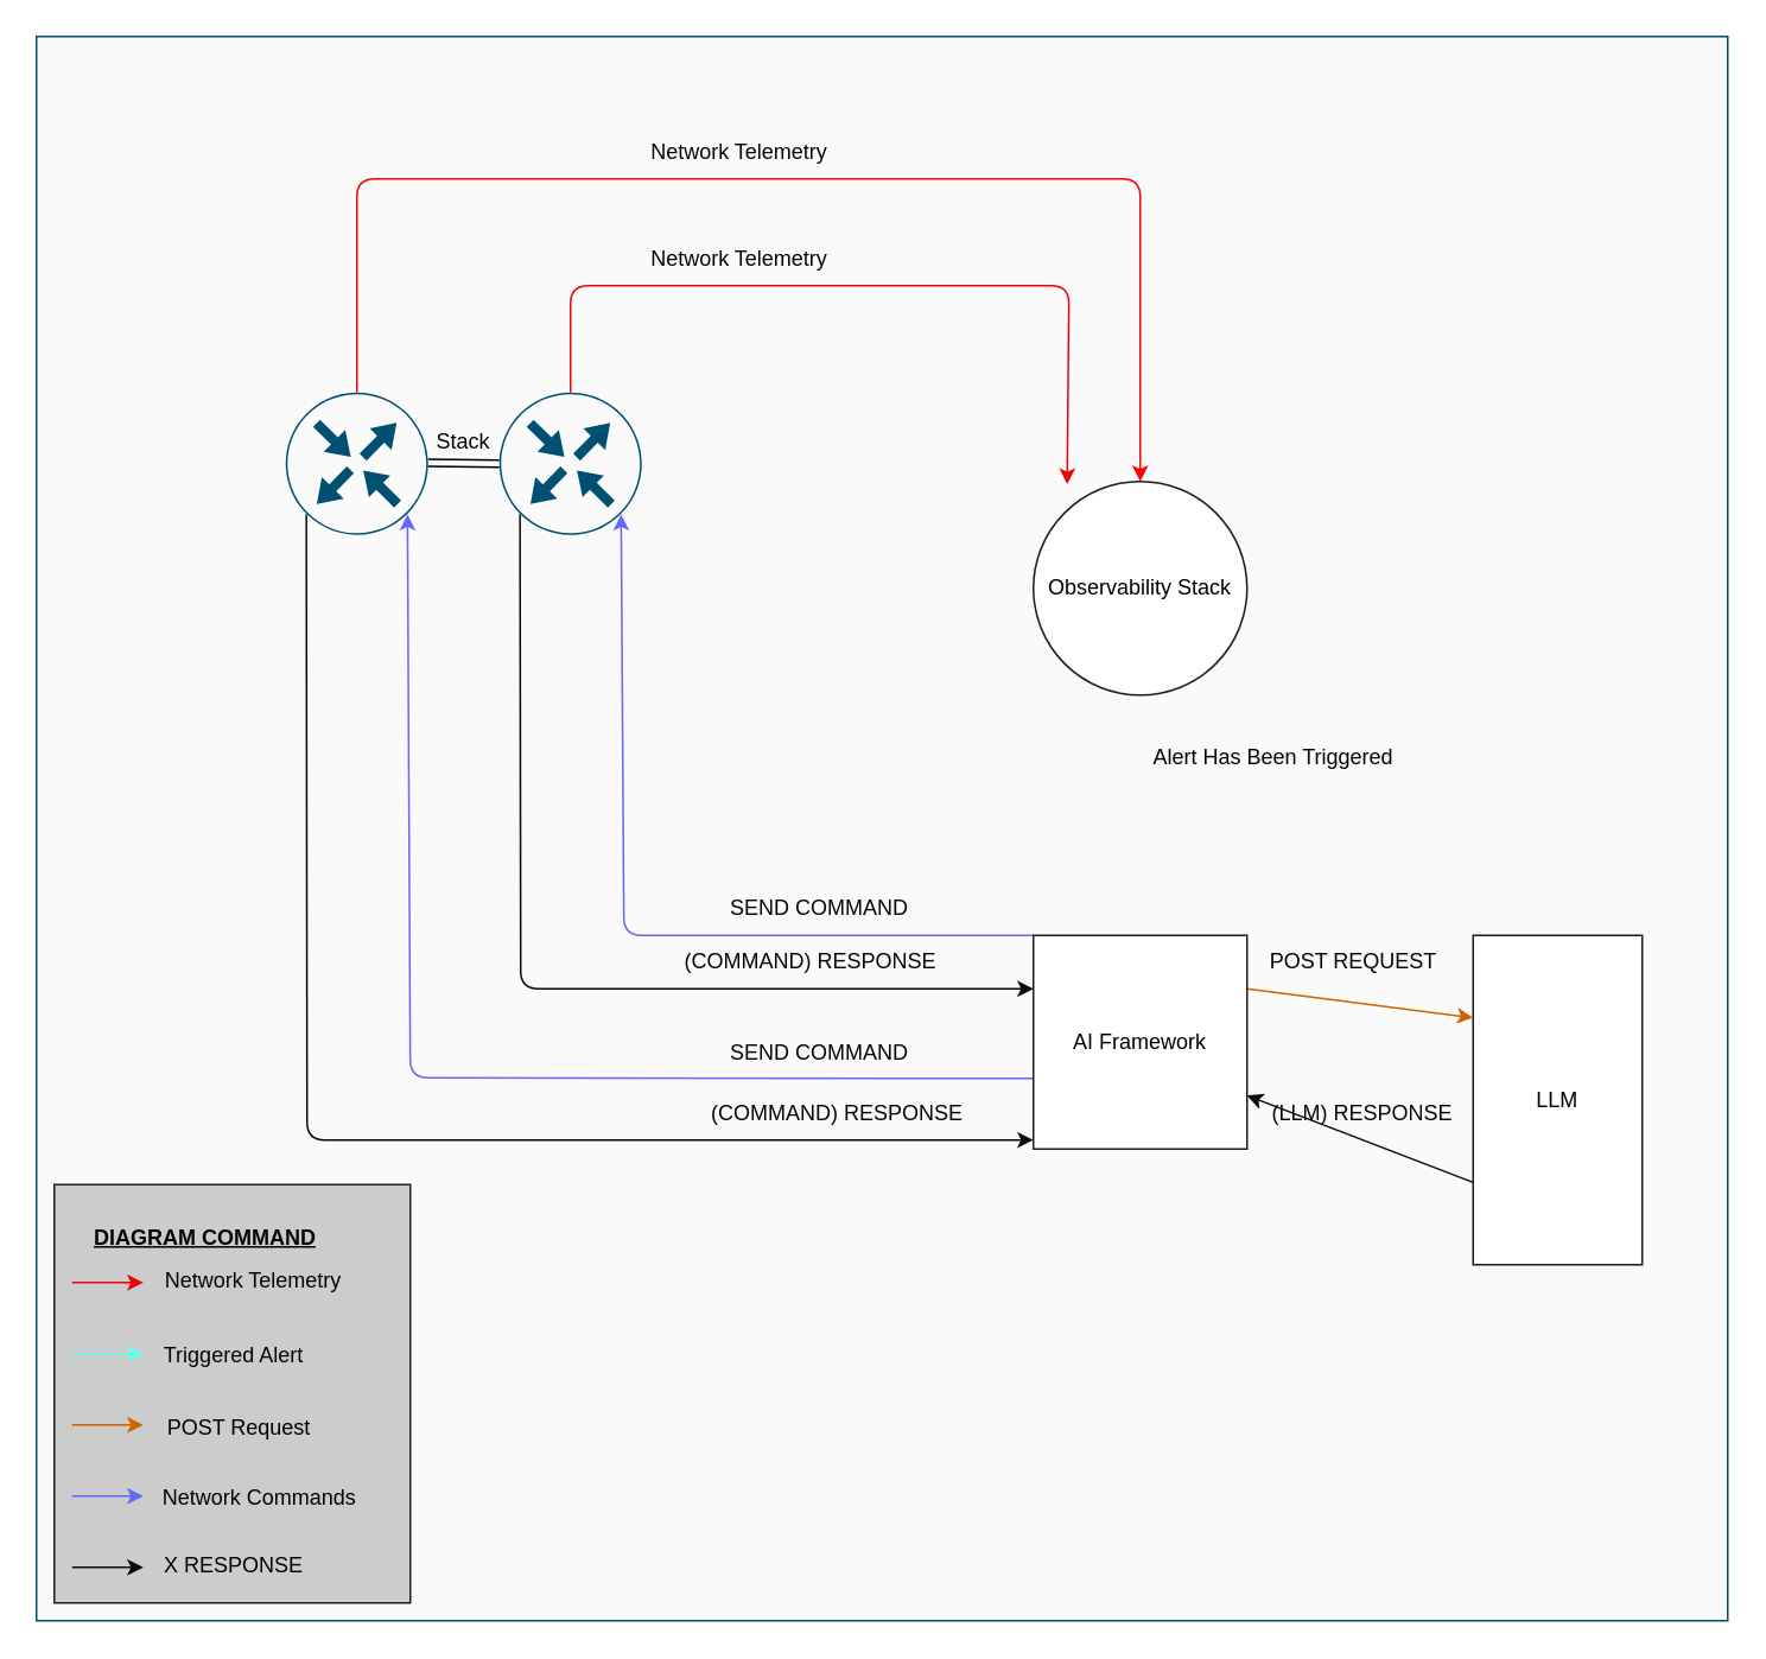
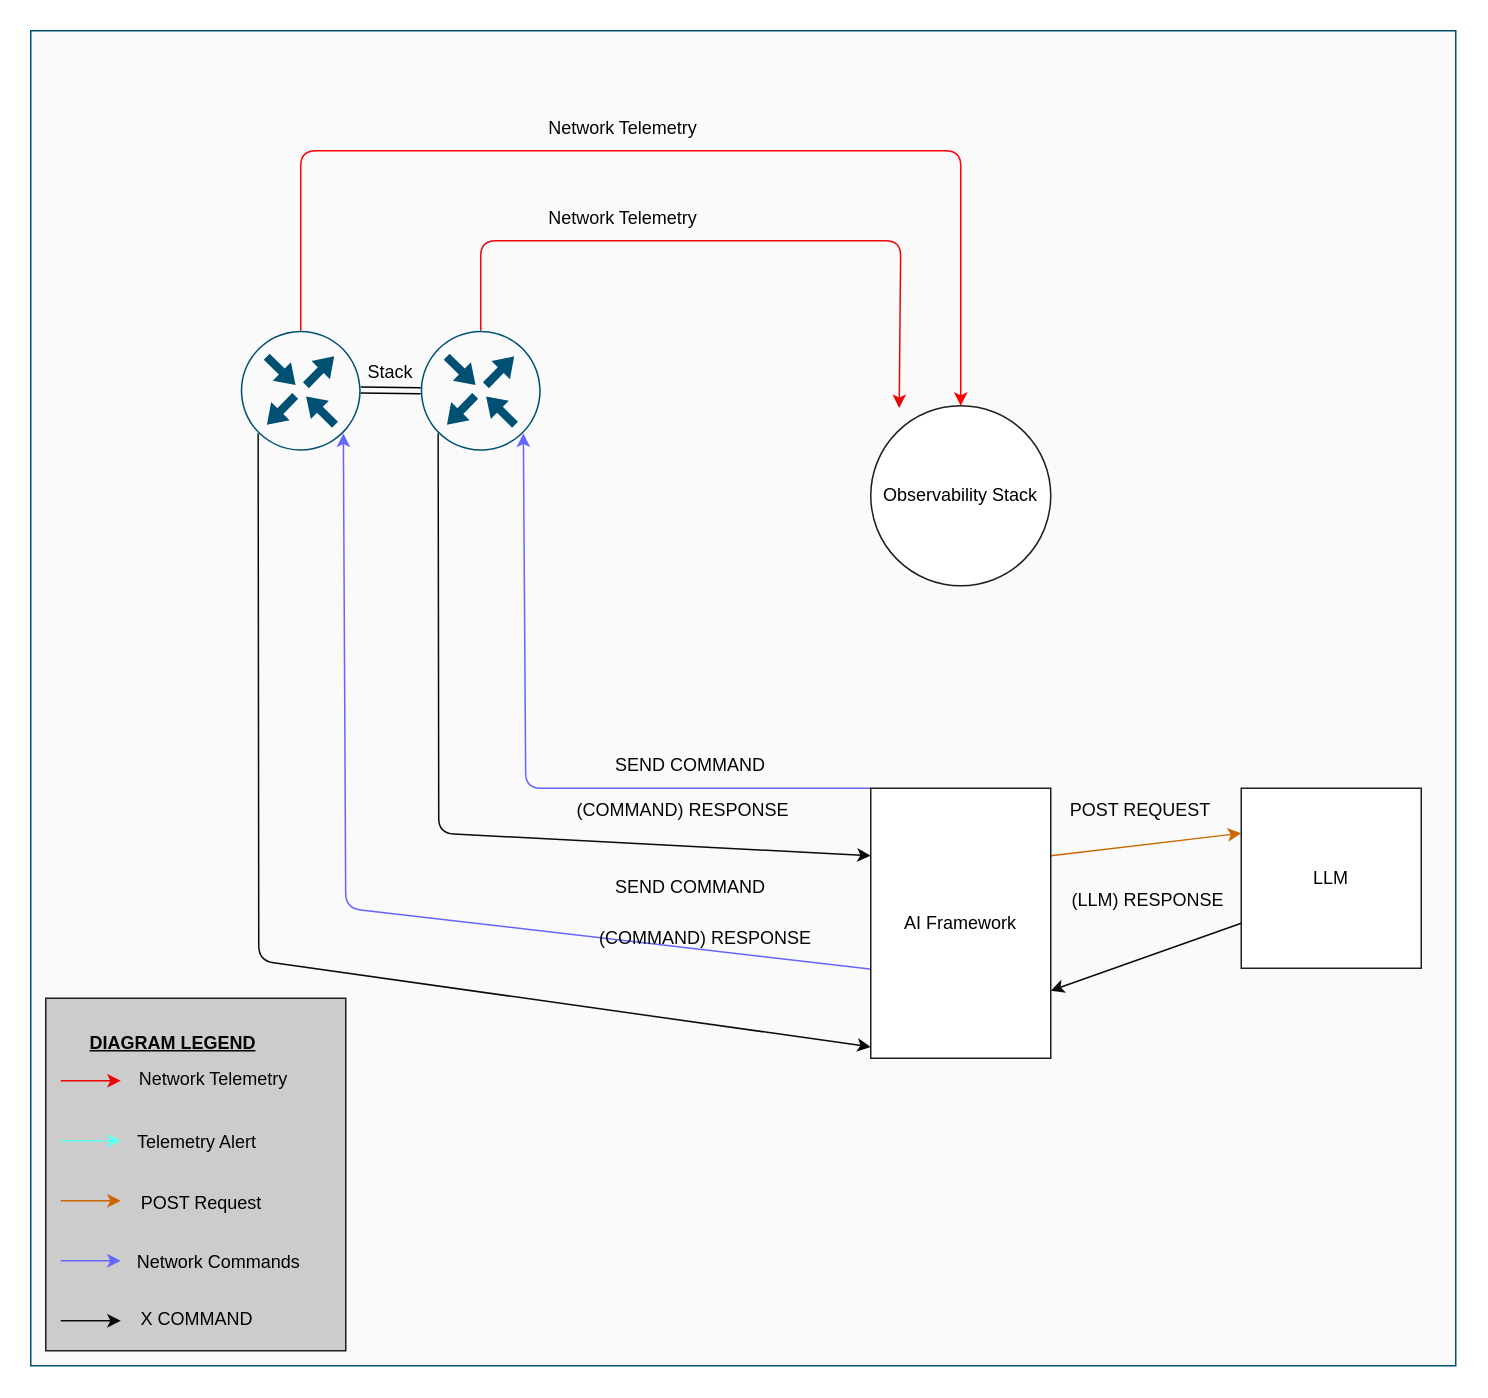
  <mxCell id="0" />
  <mxCell id="1" parent="0" />
  <mxCell id="2" value="" style="whiteSpace=wrap;html=1;verticalAlign=top;fillColor=#FAFAFA;strokeColor=#005073;sketch=0;" parent="1" vertex="1"><mxGeometry x="20" y="20" width="950" height="890" as="geometry" /></mxCell>
  <mxCell id="3" value="" style="rounded=0;whiteSpace=wrap;html=1;strokeColor=#1F1F1F;fontColor=#000000;fillColor=#CCCCCC;" vertex="1" parent="1"><mxGeometry x="30" y="665" width="200" height="235" as="geometry" /></mxCell>
  <mxCell id="4" style="edgeStyle=none;html=1;entryX=0.5;entryY=0;entryDx=0;entryDy=0;strokeColor=#FF0000;" edge="1" parent="1" source="6" target="10"><mxGeometry relative="1" as="geometry"><Array as="points"><mxPoint x="200" y="100" /><mxPoint x="640" y="100" /></Array></mxGeometry></mxCell>
  <mxCell id="5" style="edgeStyle=none;html=1;entryX=0;entryY=0.958;entryDx=0;entryDy=0;strokeColor=#0A0A0A;exitX=0.145;exitY=0.855;exitDx=0;exitDy=0;exitPerimeter=0;entryPerimeter=0;" edge="1" parent="1" source="6" target="14"><mxGeometry relative="1" as="geometry"><Array as="points"><mxPoint x="172" y="640" /></Array></mxGeometry></mxCell>
  <mxCell id="6" value="" style="sketch=0;points=[[0.5,0,0],[1,0.5,0],[0.5,1,0],[0,0.5,0],[0.145,0.145,0],[0.856,0.145,0],[0.855,0.856,0],[0.145,0.855,0]];verticalLabelPosition=bottom;html=1;verticalAlign=top;aspect=fixed;align=center;pointerEvents=1;shape=mxgraph.cisco19.rect;prIcon=router;fillColor=#FAFAFA;strokeColor=#005073;" parent="1" vertex="1"><mxGeometry x="160" y="220" width="80" height="80" as="geometry" /></mxCell>
  <mxCell id="7" style="edgeStyle=none;html=1;entryX=0.158;entryY=0.013;entryDx=0;entryDy=0;strokeColor=#EB0505;exitX=0.5;exitY=0;exitDx=0;exitDy=0;exitPerimeter=0;entryPerimeter=0;" edge="1" parent="1" source="9" target="10"><mxGeometry relative="1" as="geometry"><Array as="points"><mxPoint x="320" y="160" /><mxPoint x="600" y="160" /></Array></mxGeometry></mxCell>
  <mxCell id="8" style="edgeStyle=none;html=1;entryX=0;entryY=0.25;entryDx=0;entryDy=0;strokeColor=#0A0A0A;exitX=0.145;exitY=0.855;exitDx=0;exitDy=0;exitPerimeter=0;" edge="1" parent="1" source="9" target="14"><mxGeometry relative="1" as="geometry"><Array as="points"><mxPoint x="292" y="555" /></Array></mxGeometry></mxCell>
  <mxCell id="9" value="" style="sketch=0;points=[[0.5,0,0],[1,0.5,0],[0.5,1,0],[0,0.5,0],[0.145,0.145,0],[0.856,0.145,0],[0.855,0.856,0],[0.145,0.855,0]];verticalLabelPosition=bottom;html=1;verticalAlign=top;aspect=fixed;align=center;pointerEvents=1;shape=mxgraph.cisco19.rect;prIcon=router;fillColor=#FAFAFA;strokeColor=#005073;" vertex="1" parent="1"><mxGeometry x="280" y="220" width="80" height="80" as="geometry" /></mxCell>
  <mxCell id="10" value="&lt;font color=&quot;#000000&quot;&gt;Observability Stack&lt;/font&gt;" style="ellipse;whiteSpace=wrap;html=1;aspect=fixed;strokeColor=#1F1F1F;fillColor=#FFFFFF;" vertex="1" parent="1"><mxGeometry x="580" y="270" width="120" height="120" as="geometry" /></mxCell>
  <mxCell id="11" style="edgeStyle=none;html=1;exitX=1;exitY=0.25;exitDx=0;exitDy=0;entryX=0;entryY=0.25;entryDx=0;entryDy=0;strokeColor=#CC6600;" edge="1" parent="1" source="14" target="16"><mxGeometry relative="1" as="geometry" /></mxCell>
  <mxCell id="12" style="edgeStyle=none;html=1;exitX=0.006;exitY=0.67;exitDx=0;exitDy=0;entryX=0.855;entryY=0.856;entryDx=0;entryDy=0;entryPerimeter=0;strokeColor=#6666FF;exitPerimeter=0;" edge="1" parent="1" source="14" target="6"><mxGeometry relative="1" as="geometry"><Array as="points"><mxPoint x="230" y="605" /></Array></mxGeometry></mxCell>
  <mxCell id="13" style="edgeStyle=none;html=1;exitX=0;exitY=0;exitDx=0;exitDy=0;entryX=0.855;entryY=0.856;entryDx=0;entryDy=0;entryPerimeter=0;strokeColor=#6666FF;" edge="1" parent="1" source="14" target="9"><mxGeometry relative="1" as="geometry"><Array as="points"><mxPoint x="350" y="525" /></Array></mxGeometry></mxCell>
- <mxCell id="14" value="AI &lt;font color=&quot;#000000&quot;&gt;Framework&lt;/font&gt;" style="whiteSpace=wrap;html=1;aspect=fixed;strokeColor=#1F1F1F;fillColor=#FFFFFF;" vertex="1" parent="1"><mxGeometry x="580" y="525" width="120" height="120" as="geometry" /></mxCell>
+ <mxCell id="14" value="AI &lt;font color=&quot;#000000&quot;&gt;Framework&lt;/font&gt;" style="whiteSpace=wrap;html=1;aspect=fixed;strokeColor=#1F1F1F;fillColor=#FFFFFF;" vertex="1" parent="1"><mxGeometry x="580" y="525" width="120" height="180" as="geometry" /></mxCell>
  <mxCell id="15" style="edgeStyle=none;html=1;exitX=0;exitY=0.75;exitDx=0;exitDy=0;entryX=1;entryY=0.75;entryDx=0;entryDy=0;strokeColor=#0A0A0A;" edge="1" parent="1" source="16" target="14"><mxGeometry relative="1" as="geometry" /></mxCell>
- <mxCell id="16" value="&lt;font color=&quot;#000000&quot;&gt;LLM&lt;/font&gt;" style="whiteSpace=wrap;html=1;aspect=fixed;strokeColor=#1F1F1F;fillColor=#FFFFFF;" vertex="1" parent="1"><mxGeometry x="827" y="525" width="95" height="185" as="geometry" /></mxCell>
- <mxCell id="17" value="&lt;u&gt;&lt;b&gt;DIAGRAM COMMAND&lt;/b&gt;&lt;/u&gt;" style="text;html=1;strokeColor=none;fillColor=none;align=center;verticalAlign=middle;whiteSpace=wrap;rounded=0;fontColor=#050505;" vertex="1" parent="1"><mxGeometry x="20" y="680" width="190" height="30" as="geometry" /></mxCell>
+ <mxCell id="16" value="&lt;font color=&quot;#000000&quot;&gt;LLM&lt;/font&gt;" style="whiteSpace=wrap;html=1;aspect=fixed;strokeColor=#1F1F1F;fillColor=#FFFFFF;" vertex="1" parent="1"><mxGeometry x="827" y="525" width="120" height="120" as="geometry" /></mxCell>
+ <mxCell id="17" value="&lt;u&gt;&lt;b&gt;DIAGRAM LEGEND&lt;/b&gt;&lt;/u&gt;" style="text;html=1;strokeColor=none;fillColor=none;align=center;verticalAlign=middle;whiteSpace=wrap;rounded=0;fontColor=#050505;" vertex="1" parent="1"><mxGeometry x="20" y="680" width="190" height="30" as="geometry" /></mxCell>
  <mxCell id="18" style="edgeStyle=none;html=1;strokeColor=#EB0505;" edge="1" parent="1"><mxGeometry relative="1" as="geometry"><mxPoint x="40" y="720" as="sourcePoint" /><mxPoint x="80" y="720" as="targetPoint" /><Array as="points"><mxPoint x="50" y="720" /></Array></mxGeometry></mxCell>
  <mxCell id="19" style="edgeStyle=none;html=1;exitX=0.5;exitY=1;exitDx=0;exitDy=0;strokeColor=#63FFEF;" edge="1" parent="1"><mxGeometry relative="1" as="geometry"><mxPoint x="40" y="760" as="sourcePoint" /><mxPoint x="80" y="760" as="targetPoint" /></mxGeometry></mxCell>
  <mxCell id="20" style="edgeStyle=none;html=1;exitX=1;exitY=0.25;exitDx=0;exitDy=0;strokeColor=#CC6600;" edge="1" parent="1"><mxGeometry relative="1" as="geometry"><mxPoint x="40" y="800" as="sourcePoint" /><mxPoint x="80" y="800" as="targetPoint" /></mxGeometry></mxCell>
  <mxCell id="21" style="edgeStyle=none;html=1;strokeColor=#0A0A0A;" edge="1" parent="1"><mxGeometry relative="1" as="geometry"><mxPoint x="40" y="880" as="sourcePoint" /><mxPoint x="80" y="880" as="targetPoint" /><Array as="points"><mxPoint x="60" y="880" /></Array></mxGeometry></mxCell>
  <mxCell id="22" value="Network Telemetry" style="text;html=1;strokeColor=none;fillColor=none;align=center;verticalAlign=middle;whiteSpace=wrap;rounded=0;fontColor=#050505;" vertex="1" parent="1"><mxGeometry x="67" y="704" width="150" height="30" as="geometry" /></mxCell>
- <mxCell id="23" value="Triggered Alert" style="text;html=1;strokeColor=none;fillColor=none;align=center;verticalAlign=middle;whiteSpace=wrap;rounded=0;fontColor=#050505;" vertex="1" parent="1"><mxGeometry x="76" y="746" width="110" height="30" as="geometry" /></mxCell>
+ <mxCell id="23" value="Telemetry Alert" style="text;html=1;strokeColor=none;fillColor=none;align=center;verticalAlign=middle;whiteSpace=wrap;rounded=0;fontColor=#050505;" vertex="1" parent="1"><mxGeometry x="76" y="746" width="110" height="30" as="geometry" /></mxCell>
  <mxCell id="24" value="" style="shape=link;html=1;strokeColor=#000000;fontColor=#050505;entryX=0;entryY=0.5;entryDx=0;entryDy=0;entryPerimeter=0;fillColor=#000000;" edge="1" parent="1" target="9"><mxGeometry width="100" relative="1" as="geometry"><mxPoint x="240" y="259.5" as="sourcePoint" /><mxPoint x="280" y="260" as="targetPoint" /></mxGeometry></mxCell>
  <mxCell id="25" value="Stack" style="text;html=1;strokeColor=none;fillColor=none;align=center;verticalAlign=middle;whiteSpace=wrap;rounded=0;fontColor=#050505;" vertex="1" parent="1"><mxGeometry x="230" y="233" width="60" height="30" as="geometry" /></mxCell>
  <mxCell id="26" value="Network Telemetry" style="text;html=1;strokeColor=none;fillColor=none;align=center;verticalAlign=middle;whiteSpace=wrap;rounded=0;fontColor=#050505;" vertex="1" parent="1"><mxGeometry x="360" y="70" width="110" height="30" as="geometry" /></mxCell>
  <mxCell id="27" value="Network Telemetry" style="text;html=1;strokeColor=none;fillColor=none;align=center;verticalAlign=middle;whiteSpace=wrap;rounded=0;fontColor=#050505;" vertex="1" parent="1"><mxGeometry x="360" y="130" width="110" height="30" as="geometry" /></mxCell>
- <mxCell id="28" value="Alert Has Been Triggered" style="text;html=1;strokeColor=none;fillColor=none;align=center;verticalAlign=middle;whiteSpace=wrap;rounded=0;fontColor=#050505;" vertex="1" parent="1"><mxGeometry x="640" y="410" width="150" height="30" as="geometry" /></mxCell>
  <mxCell id="29" value="POST REQUEST" style="text;html=1;strokeColor=none;fillColor=none;align=center;verticalAlign=middle;whiteSpace=wrap;rounded=0;fontColor=#050505;" vertex="1" parent="1"><mxGeometry x="710" y="525" width="100" height="30" as="geometry" /></mxCell>
- <mxCell id="30" value="(LLM) RESPONSE" style="text;html=1;strokeColor=none;fillColor=none;align=center;verticalAlign=middle;whiteSpace=wrap;rounded=0;fontColor=#050505;" vertex="1" parent="1"><mxGeometry x="710" y="610" width="110" height="30" as="geometry" /></mxCell>
+ <mxCell id="30" value="(LLM) RESPONSE" style="text;html=1;strokeColor=none;fillColor=none;align=center;verticalAlign=middle;whiteSpace=wrap;rounded=0;fontColor=#050505;" vertex="1" parent="1"><mxGeometry x="710" y="585" width="110" height="30" as="geometry" /></mxCell>
  <mxCell id="31" value="SEND COMMAND" style="text;html=1;strokeColor=none;fillColor=none;align=center;verticalAlign=middle;whiteSpace=wrap;rounded=0;fontColor=#050505;" vertex="1" parent="1"><mxGeometry x="390" y="495" width="140" height="30" as="geometry" /></mxCell>
  <mxCell id="32" value="(COMMAND) RESPONSE" style="text;html=1;strokeColor=none;fillColor=none;align=center;verticalAlign=middle;whiteSpace=wrap;rounded=0;fontColor=#050505;" vertex="1" parent="1"><mxGeometry x="380" y="525" width="150" height="30" as="geometry" /></mxCell>
  <mxCell id="33" value="SEND COMMAND" style="text;html=1;strokeColor=none;fillColor=none;align=center;verticalAlign=middle;whiteSpace=wrap;rounded=0;fontColor=#050505;" vertex="1" parent="1"><mxGeometry x="390" y="576" width="140" height="30" as="geometry" /></mxCell>
  <mxCell id="34" value="(COMMAND) RESPONSE" style="text;html=1;strokeColor=none;fillColor=none;align=center;verticalAlign=middle;whiteSpace=wrap;rounded=0;fontColor=#050505;" vertex="1" parent="1"><mxGeometry x="390" y="610" width="160" height="30" as="geometry" /></mxCell>
  <mxCell id="35" style="edgeStyle=none;html=1;strokeColor=#6666FF;" edge="1" parent="1"><mxGeometry relative="1" as="geometry"><mxPoint x="40" y="840" as="sourcePoint" /><mxPoint x="80" y="840" as="targetPoint" /><Array as="points"><mxPoint x="40" y="840" /></Array></mxGeometry></mxCell>
  <mxCell id="36" value="POST Request" style="text;html=1;strokeColor=none;fillColor=none;align=center;verticalAlign=middle;whiteSpace=wrap;rounded=0;fontColor=#000000;" vertex="1" parent="1"><mxGeometry x="84" y="787" width="100" height="30" as="geometry" /></mxCell>
  <mxCell id="37" value="Network Commands" style="text;html=1;strokeColor=none;fillColor=none;align=center;verticalAlign=middle;whiteSpace=wrap;rounded=0;fontColor=#000000;" vertex="1" parent="1"><mxGeometry x="88" y="826" width="115" height="30" as="geometry" /></mxCell>
- <mxCell id="38" value="X RESPONSE" style="text;html=1;strokeColor=none;fillColor=none;align=center;verticalAlign=middle;whiteSpace=wrap;rounded=0;fontColor=#000000;" vertex="1" parent="1"><mxGeometry x="68" y="864" width="126" height="30" as="geometry" /></mxCell>
+ <mxCell id="38" value="X COMMAND" style="text;html=1;strokeColor=none;fillColor=none;align=center;verticalAlign=middle;whiteSpace=wrap;rounded=0;fontColor=#000000;" vertex="1" parent="1"><mxGeometry x="68" y="864" width="126" height="30" as="geometry" /></mxCell>
